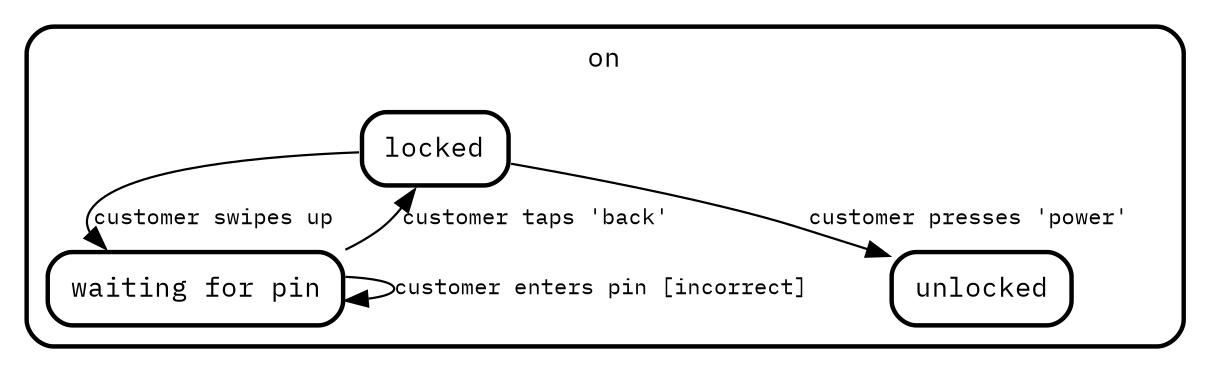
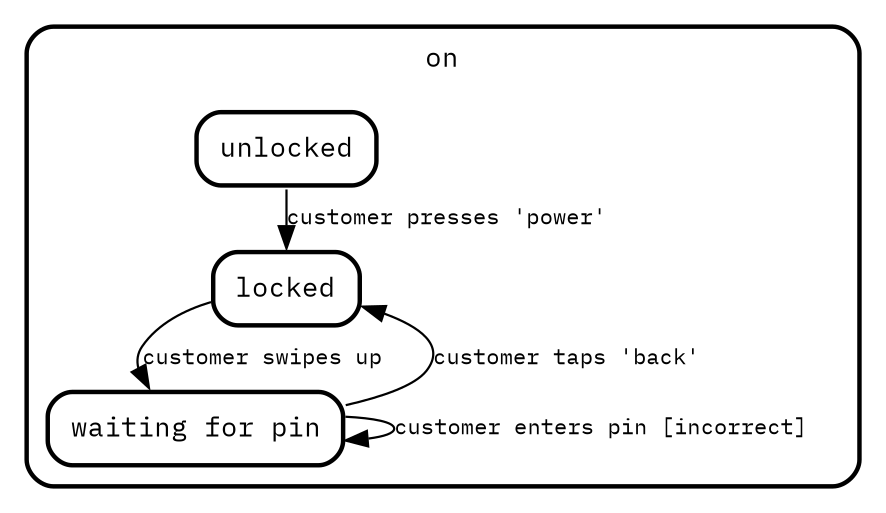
  digraph {
    compound=true
    fontname="IBM Plex Mono"
    fontsize=12
    nodesep=0.3
    ordering=out
    penwidth=2.0
    ranksep=0.1
    splines=true
    node [fillcolor="#FFFFFF01" fontname="IBM Plex Mono" fontsize=12 margin=0 penwidth=2.0 shape=plaintext style=filled color=black]
    edge [color=black fontcolor=black fontname="IBM Plex Mono" fontsize=10]
    on [fixedsize=true height=0 shape=point style=invis width=0 color=""]
    n2 [label=<       <table align="center" cellborder="0" border="2" style="rounded" width="48">         <tr><td width="48" cellpadding="7">locked</td></tr>       </table>     >]
    n3 [label=<       <table align="center" cellborder="0" border="2" style="rounded" width="48">         <tr><td width="48" cellpadding="7">waiting for pin</td></tr>       </table>     >]
    n4 [label=<       <table align="center" cellborder="0" border="2" style="rounded" width="48">         <tr><td width="48" cellpadding="7">unlocked</td></tr>       </table>     >]
    subgraph cluster_1 {
      color=black
      label=<       <table cellborder="0" border="0">         <tr><td>on</td></tr>       </table>       >
      style=rounded
      on
      n2
      n3
      n4
    }
    n2 -> n3 [label="customer swipes up   \l"]
    n3 -> n2 [label="customer taps 'back'   \l"]
    n3 -> n3 [label="customer enters pin [incorrect]   \l"]
-   n2 -> n4 [label="customer presses 'power'   \l"]
+   n4 -> n2 [label="customer presses 'power'   \l"]
  }
